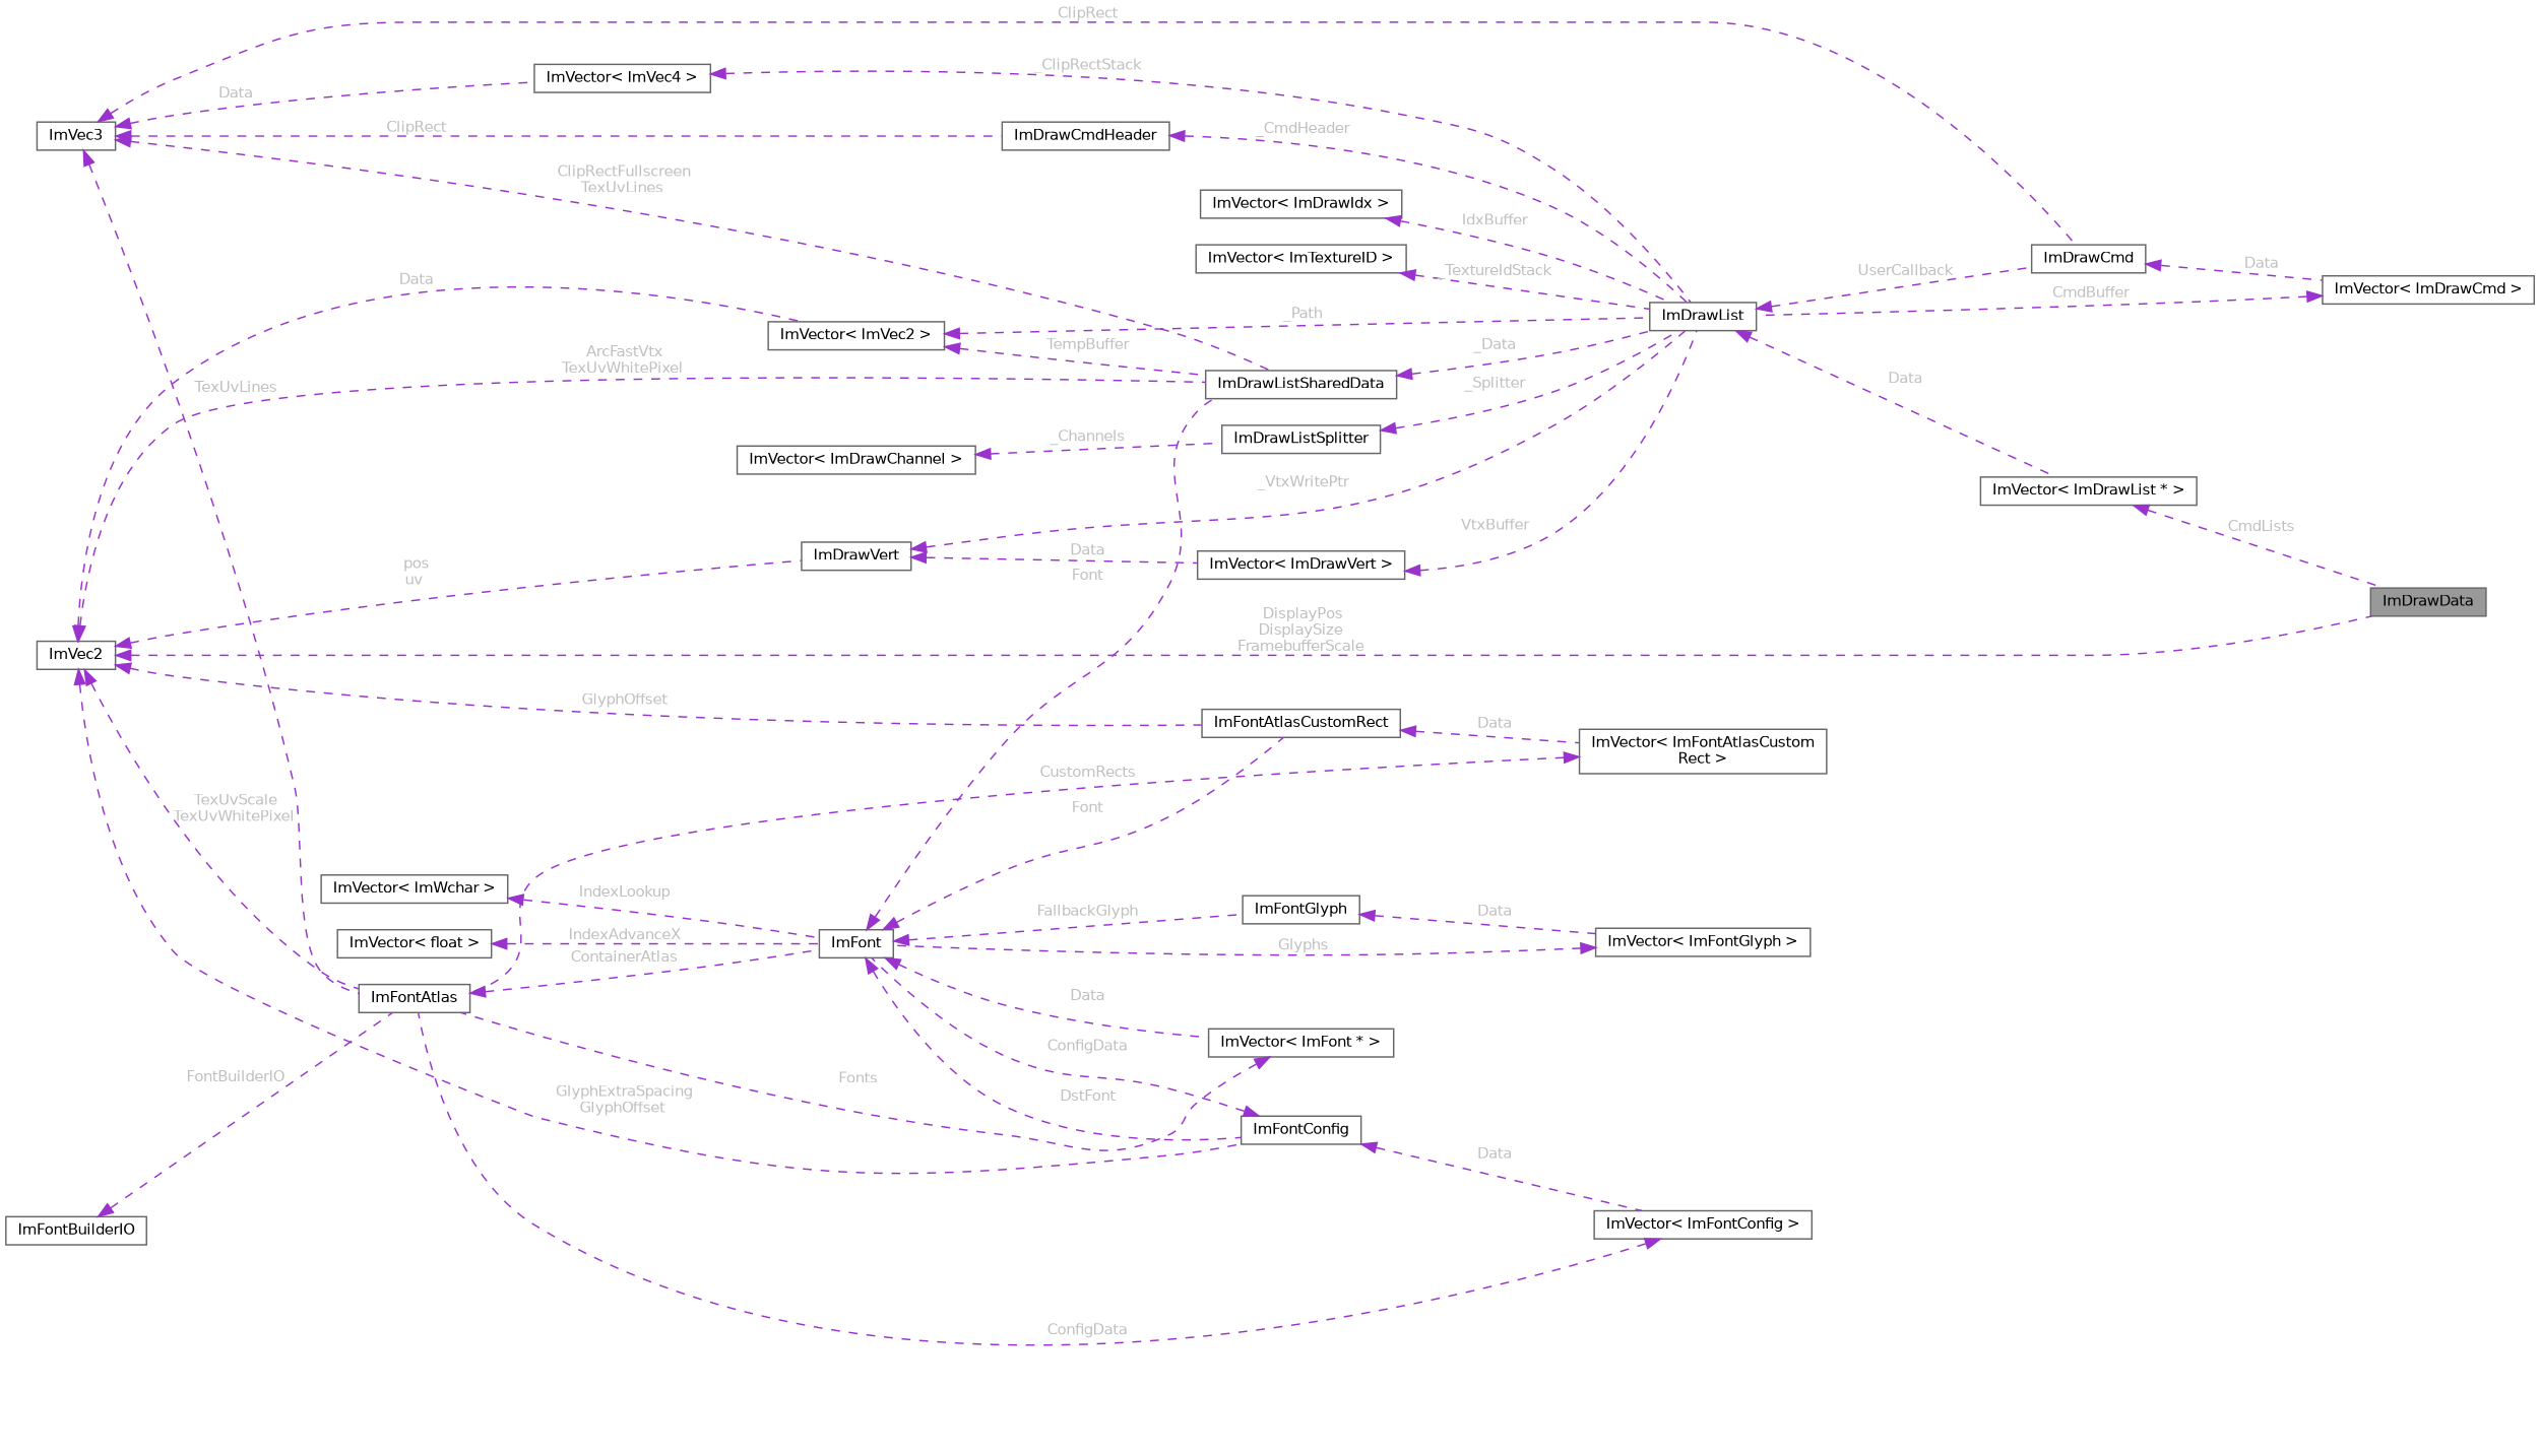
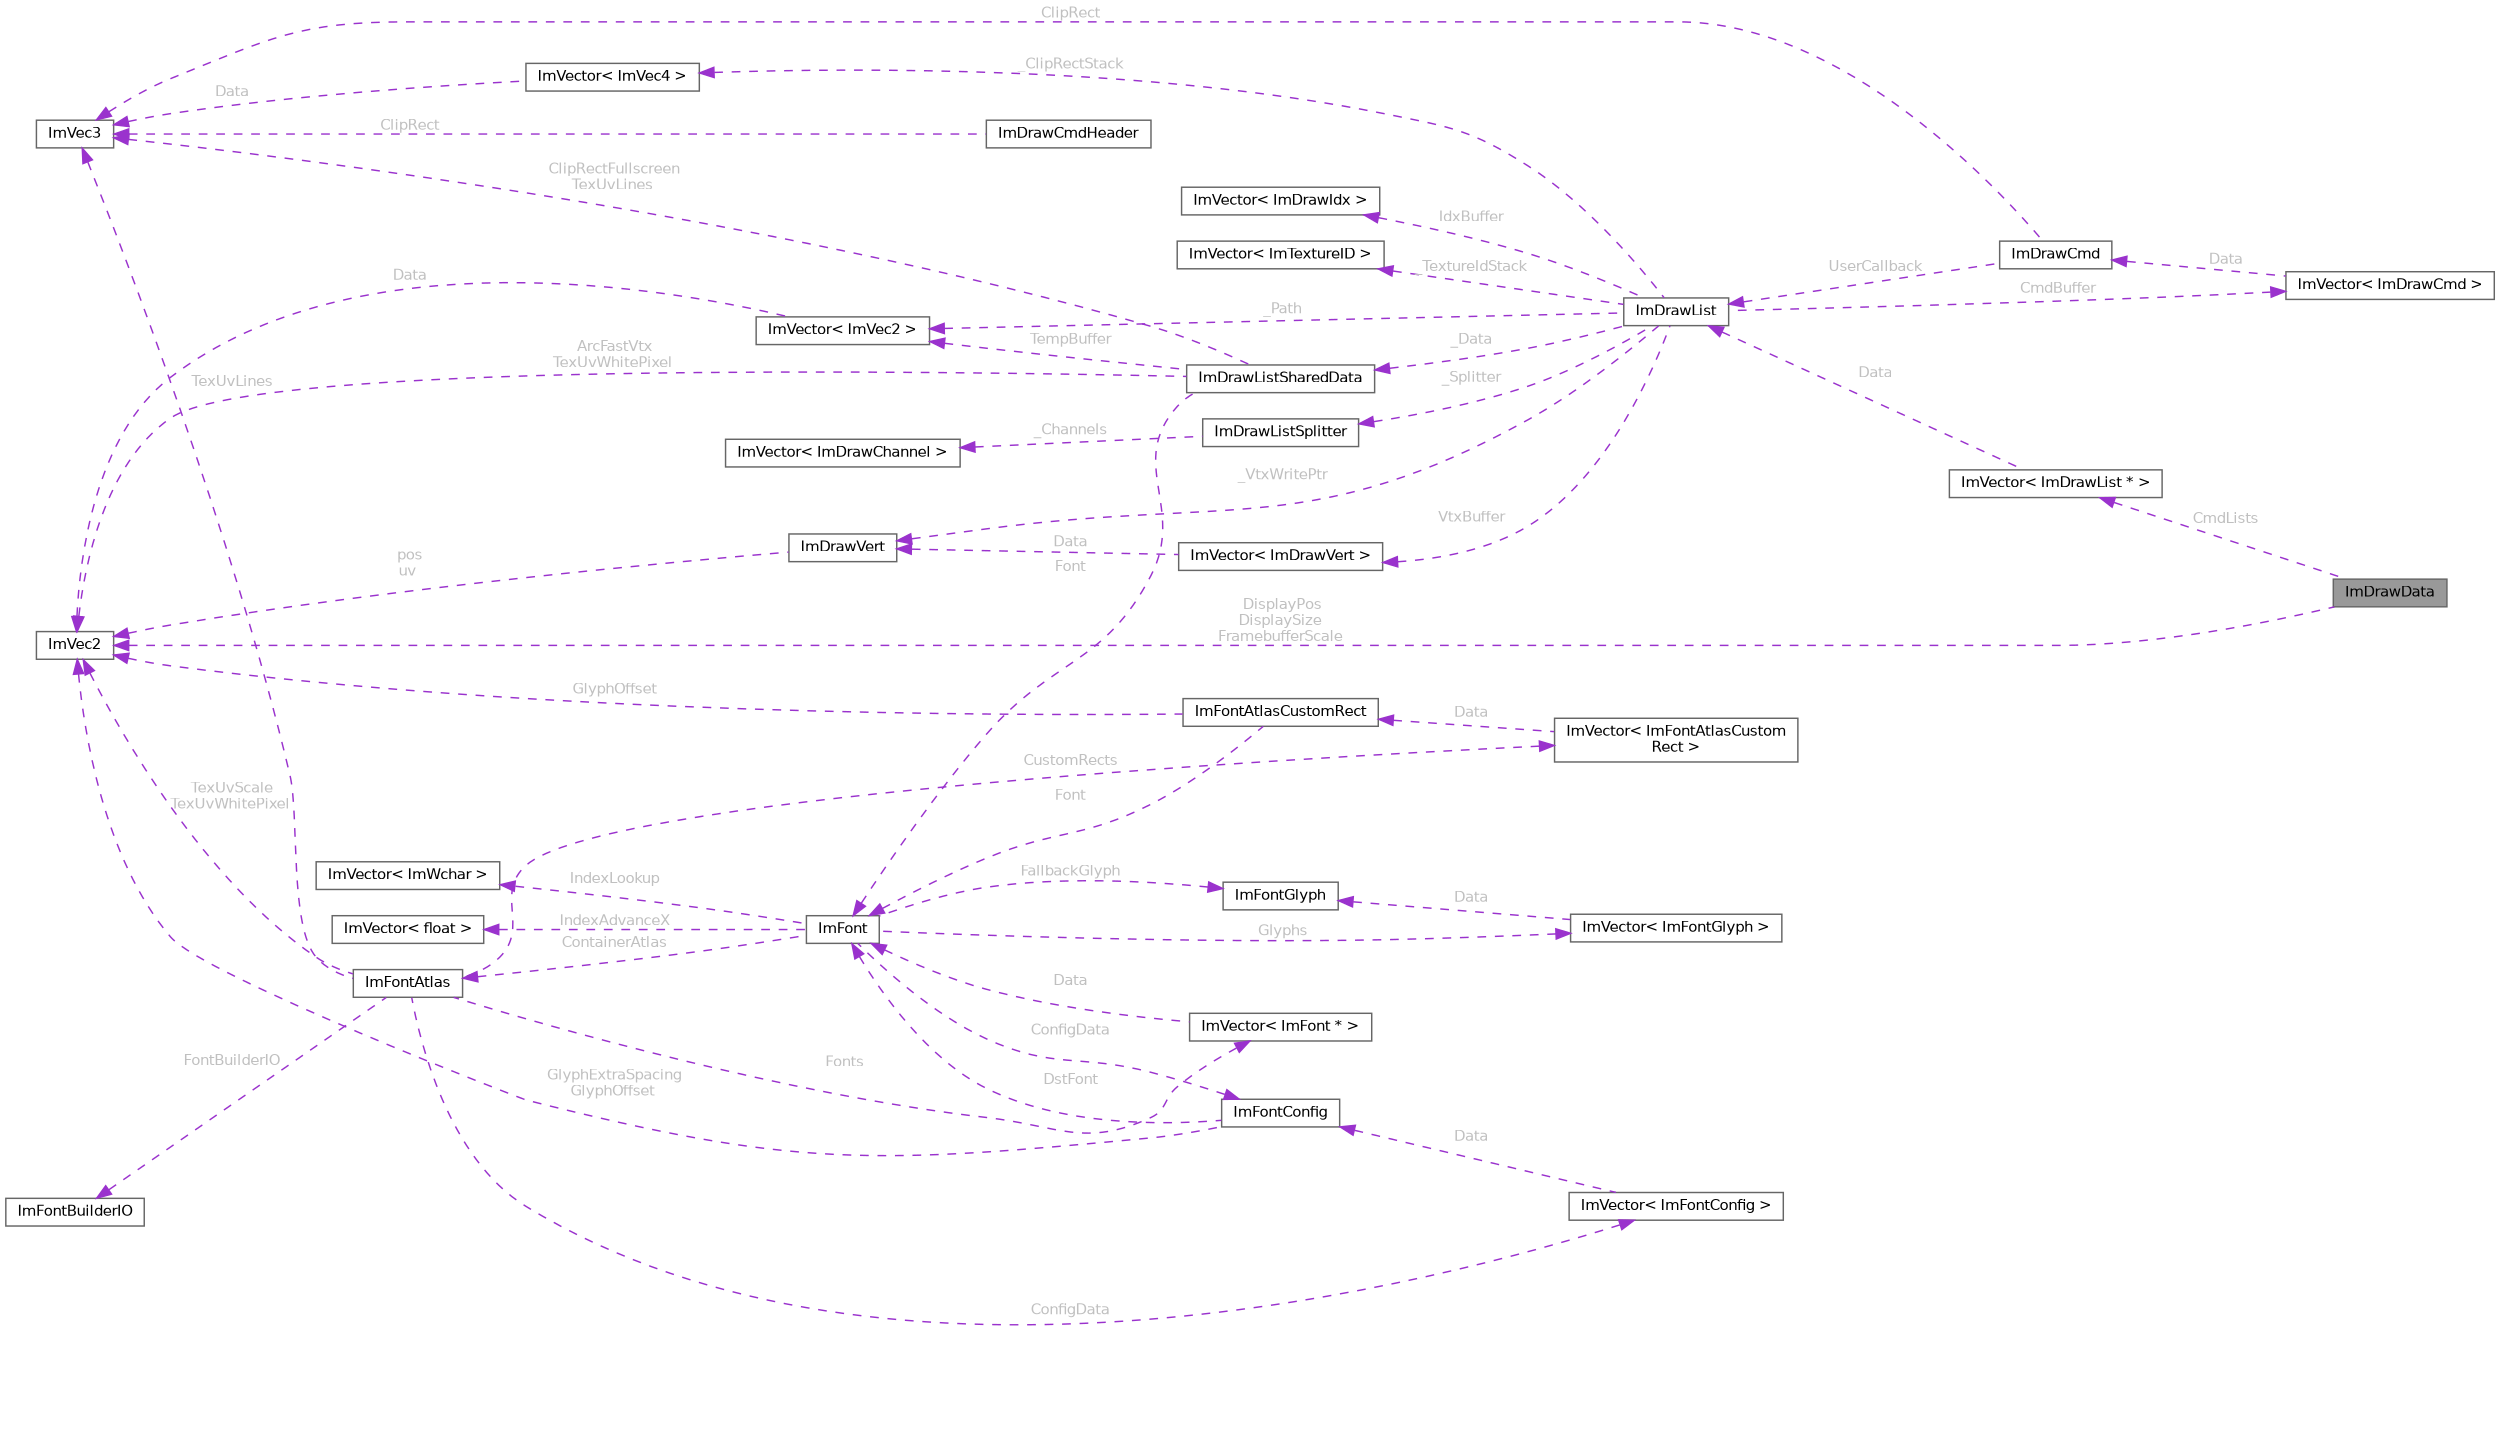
  digraph {
    rankdir=LR
    node [color=gray40 fillcolor=white fontname=Helvetica fontsize=10 shape=box style=filled]
    edge [color=darkorchid3 dir=back fontcolor=grey fontname=Helvetica fontsize=10 labelfontname=Helvetica labelfontsize=10 style=dashed]
    n1 [fillcolor=grey60 fontcolor=black height=0.2 label=ImDrawData width=0.4]
    n2 [height=0.2 label="ImVector\< ImDrawList * \>" width=0.4]
    n3 [height=0.2 label=ImDrawList width=0.4]
    n4 [height=0.2 label=ImDrawCmd width=0.4]
    n5 [height=0.2 label="ImVector\< ImDrawCmd \>" width=0.4]
    n6 [height=0.2 label=ImVec3 width=0.4]
    n7 [height=0.2 label=ImDrawListSharedData width=0.4]
    n8 [height=0.2 label=ImFontAtlas width=0.4]
    n9 [height=0.2 label="ImVector\< ImVec4 \>" width=0.4]
    n10 [height=0.2 label=ImDrawCmdHeader width=0.4]
    n11 [height=0.2 label=ImFont width=0.4]
    n12 [height=0.2 label="ImVector\< ImDrawIdx \>" width=0.4]
    n13 [height=0.2 label="ImVector\< ImDrawVert \>" width=0.4]
    n14 [height=0.2 label=ImDrawVert width=0.4]
    n15 [height=0.2 label=ImVec2 width=0.4]
    n16 [height=0.2 label=ImFontAtlasCustomRect width=0.4]
    n17 [height=0.2 label=ImFontConfig width=0.4]
    n18 [height=0.2 label="ImVector\< ImVec2 \>" width=0.4]
    n19 [height=0.2 label="ImVector\< ImFontAtlasCustom\lRect \>" width=0.4]
    n20 [height=0.2 label="ImVector\< ImFontConfig \>" width=0.4]
    n21 [height=0.2 label="ImVector\< ImFont * \>" width=0.4]
    n22 [height=0.2 label="ImVector\< float \>" width=0.4]
    n23 [height=0.2 label="ImVector\< ImWchar \>" width=0.4]
    n24 [height=0.2 label="ImVector\< ImFontGlyph \>" width=0.4]
    n25 [height=0.2 label=ImFontGlyph width=0.4]
    n26 [height=0.2 label=ImFontBuilderIO width=0.4]
    n27 [height=0.2 label="ImVector\< ImTextureID \>" width=0.4]
    n28 [height=0.2 label=ImDrawListSplitter width=0.4]
    n29 [height=0.2 label="ImVector\< ImDrawChannel \>" width=0.4]
    n2 -> n1 [label=" CmdLists"]
    n3 -> n2 [label=" Data"]
    n3 -> n4 [label=" UserCallback"]
    n4 -> n5 [label=" Data"]
    n5 -> n3 [label=" CmdBuffer"]
    n6 -> n4 [label=" ClipRect"]
    n6 -> n7 [label=" ClipRectFullscreen\nTexUvLines"]
    n6 -> n8 [label=" TexUvLines"]
    n6 -> n9 [label=" Data"]
    n6 -> n10 [label=" ClipRect"]
    n7 -> n3 [label=" _Data"]
    n8 -> n11 [label=" ContainerAtlas"]
    n9 -> n3 [label=" _ClipRectStack"]
-   n10 -> n3 [label=" _CmdHeader"]
    n11 -> n7 [label=" Font"]
    n11 -> n16 [label=" Font"]
    n11 -> n17 [label=" DstFont"]
    n11 -> n21 [label=" Data"]
    n12 -> n3 [label=" IdxBuffer"]
    n13 -> n3 [label=" VtxBuffer"]
    n14 -> n3 [label=" _VtxWritePtr"]
    n14 -> n13 [label=" Data"]
    n15 -> n1 [label=" DisplayPos\nDisplaySize\nFramebufferScale"]
    n15 -> n7 [label=" ArcFastVtx\nTexUvWhitePixel"]
    n15 -> n8 [label=" TexUvScale\nTexUvWhitePixel"]
    n15 -> n14 [label=" pos\nuv"]
    n15 -> n16 [label=" GlyphOffset"]
    n15 -> n17 [label=" GlyphExtraSpacing\nGlyphOffset"]
    n15 -> n18 [label=" Data"]
    n16 -> n19 [label=" Data"]
    n17 -> n11 [label=" ConfigData"]
    n17 -> n20 [label=" Data"]
    n18 -> n3 [label=" _Path"]
    n18 -> n7 [label=" TempBuffer"]
    n19 -> n8 [label=" CustomRects"]
    n20 -> n8 [label=" ConfigData"]
    n21 -> n8 [label=" Fonts"]
    n22 -> n11 [label=" IndexAdvanceX"]
    n23 -> n11 [label=" IndexLookup"]
    n24 -> n11 [label=" Glyphs"]
-   n11 -> n25 [label=" FallbackGlyph"]
+   n25 -> n11 [label=" FallbackGlyph"]
    n25 -> n24 [label=" Data"]
    n26 -> n8 [label=" FontBuilderIO"]
    n27 -> n3 [label=" _TextureIdStack"]
    n28 -> n3 [label=" _Splitter"]
    n29 -> n28 [label=" _Channels"]
  }
